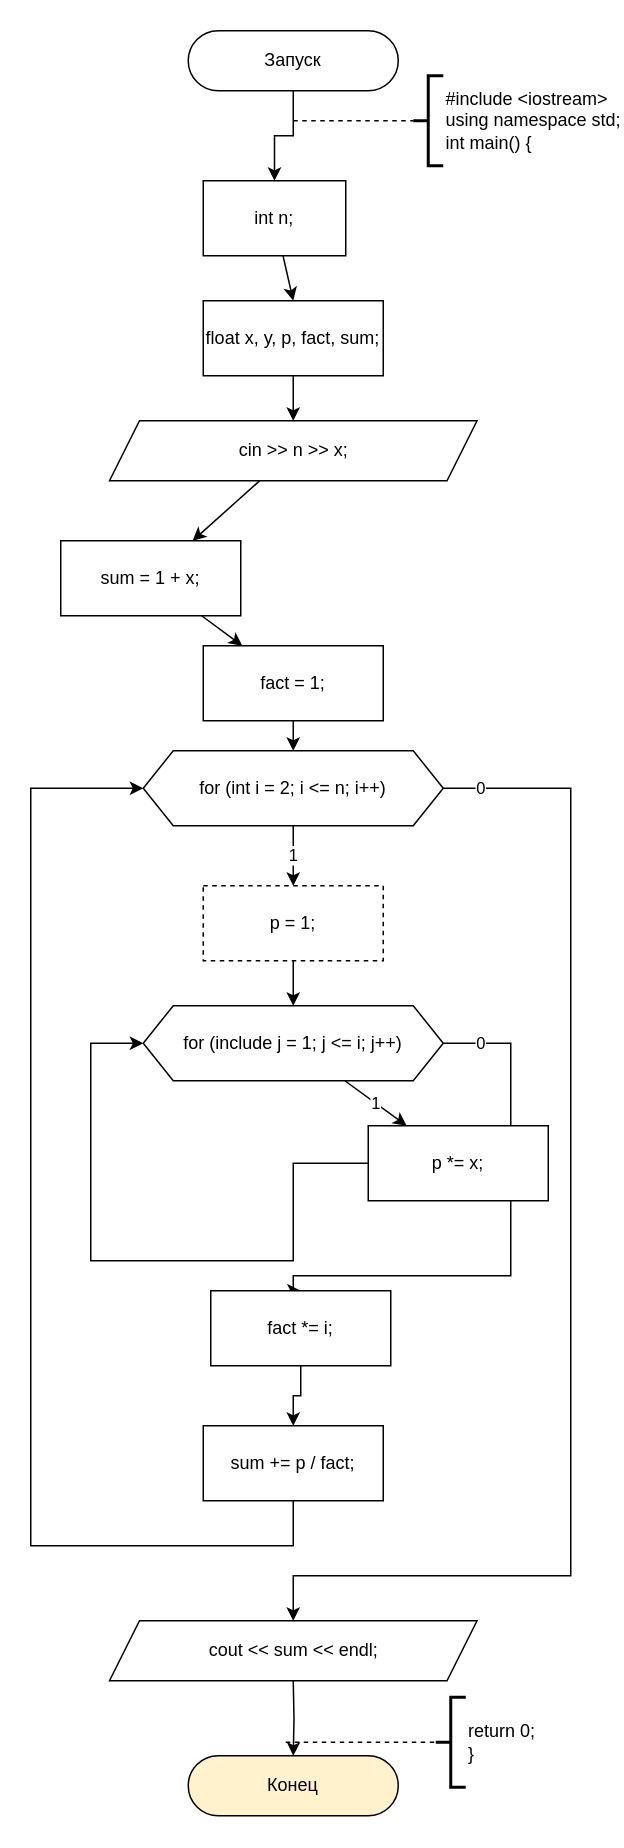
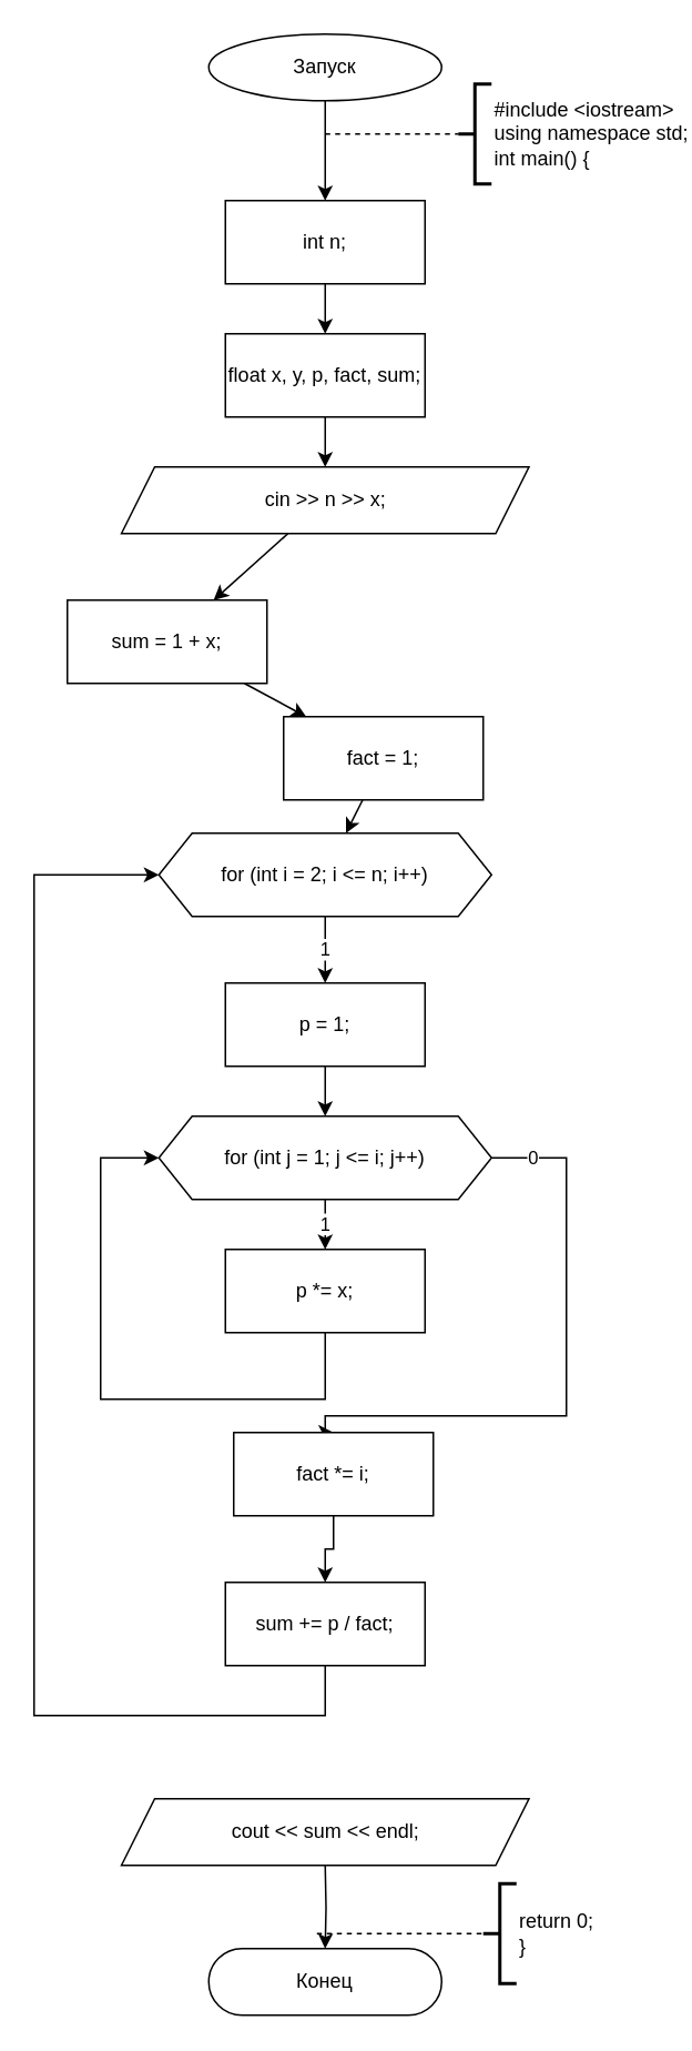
  <mxCell id="0" />
  <mxCell id="1" parent="0" />
  <mxCell id="2" style="edgeStyle=orthogonalEdgeStyle;rounded=0;orthogonalLoop=1;jettySize=auto;html=1;" parent="1" source="3" target="5" edge="1"><mxGeometry relative="1" as="geometry" /></mxCell>
- <mxCell id="3" value="Запуск" style="rounded=1;whiteSpace=wrap;html=1;arcSize=50;" parent="1" vertex="1"><mxGeometry x="125" y="20" width="140" height="40" as="geometry" /></mxCell>
+ <mxCell id="3" value="Запуск" style="ellipse;whiteSpace=wrap;html=1;arcSize=50;" parent="1" vertex="1"><mxGeometry x="125" y="20" width="140" height="40" as="geometry" /></mxCell>
  <mxCell id="4" style="edgeStyle=none;html=1;" parent="1" source="5" edge="1"><mxGeometry relative="1" as="geometry"><mxPoint x="195" y="200" as="targetPoint" /></mxGeometry></mxCell>
- <mxCell id="5" value="int n;" style="rounded=0;whiteSpace=wrap;html=1;" parent="1" vertex="1"><mxGeometry x="135" y="120" width="95" height="50" as="geometry" /></mxCell>
+ <mxCell id="5" value="int n;" style="rounded=0;whiteSpace=wrap;html=1;" parent="1" vertex="1"><mxGeometry x="135" y="120" width="120" height="50" as="geometry" /></mxCell>
  <mxCell id="6" value="#include &amp;lt;iostream&amp;gt;&lt;br&gt;using namespace std;&lt;br&gt;int main() {" style="strokeWidth=2;html=1;shape=mxgraph.flowchart.annotation_2;align=left;labelPosition=right;pointerEvents=1;" parent="1" vertex="1"><mxGeometry x="275" y="50" width="20" height="60" as="geometry" /></mxCell>
  <mxCell id="7" value="" style="endArrow=none;dashed=1;html=1;entryX=0;entryY=0.5;entryDx=0;entryDy=0;entryPerimeter=0;" parent="1" target="6" edge="1"><mxGeometry width="50" height="50" relative="1" as="geometry"><mxPoint x="195" y="80" as="sourcePoint" /><mxPoint x="285" y="70" as="targetPoint" /></mxGeometry></mxCell>
- <mxCell id="8" value="Конец" style="rounded=1;whiteSpace=wrap;html=1;arcSize=50;fillColor=#fff2cc;" parent="1" vertex="1"><mxGeometry x="125" y="1170" width="140" height="40" as="geometry" /></mxCell>
+ <mxCell id="8" value="Конец" style="rounded=1;whiteSpace=wrap;html=1;arcSize=50;" parent="1" vertex="1"><mxGeometry x="125" y="1170" width="140" height="40" as="geometry" /></mxCell>
  <mxCell id="9" value="return 0;&lt;br&gt;}" style="strokeWidth=2;html=1;shape=mxgraph.flowchart.annotation_2;align=left;labelPosition=right;pointerEvents=1;" parent="1" vertex="1"><mxGeometry x="290" y="1131" width="20" height="60" as="geometry" /></mxCell>
  <mxCell id="10" value="" style="endArrow=none;dashed=1;html=1;entryX=0;entryY=0.5;entryDx=0;entryDy=0;entryPerimeter=0;" parent="1" edge="1"><mxGeometry width="50" height="50" relative="1" as="geometry"><mxPoint x="190" y="1161" as="sourcePoint" /><mxPoint x="290" y="1161" as="targetPoint" /></mxGeometry></mxCell>
  <mxCell id="11" style="edgeStyle=orthogonalEdgeStyle;rounded=0;html=1;entryX=0.5;entryY=0;entryDx=0;entryDy=0;" parent="1" target="8" edge="1"><mxGeometry relative="1" as="geometry"><mxPoint x="195" y="1120" as="sourcePoint" /></mxGeometry></mxCell>
  <mxCell id="12" style="edgeStyle=none;html=1;" parent="1" source="13" target="15" edge="1"><mxGeometry relative="1" as="geometry" /></mxCell>
  <mxCell id="13" value="float x, y, p, fact, sum;" style="rounded=0;whiteSpace=wrap;html=1;" parent="1" vertex="1"><mxGeometry x="135" y="200" width="120" height="50" as="geometry" /></mxCell>
  <mxCell id="14" value="" style="edgeStyle=none;html=1;" edge="1" parent="1" source="15" target="17"><mxGeometry relative="1" as="geometry" /></mxCell>
  <mxCell id="15" value="cin &amp;gt;&amp;gt; n &amp;gt;&amp;gt; x;" style="shape=parallelogram;perimeter=parallelogramPerimeter;whiteSpace=wrap;html=1;fixedSize=1;" parent="1" vertex="1"><mxGeometry x="72.5" y="280" width="245" height="40" as="geometry" /></mxCell>
  <mxCell id="16" value="" style="edgeStyle=none;html=1;" edge="1" parent="1" source="17" target="19"><mxGeometry relative="1" as="geometry" /></mxCell>
  <mxCell id="17" value="sum = 1 + x;" style="rounded=0;whiteSpace=wrap;html=1;" vertex="1" parent="1"><mxGeometry x="40" y="360" width="120" height="50" as="geometry" /></mxCell>
  <mxCell id="18" value="" style="edgeStyle=none;html=1;" edge="1" parent="1" source="19" target="22"><mxGeometry relative="1" as="geometry" /></mxCell>
- <mxCell id="19" value="fact = 1;" style="rounded=0;whiteSpace=wrap;html=1;" vertex="1" parent="1"><mxGeometry x="135" y="430" width="120" height="50" as="geometry" /></mxCell>
+ <mxCell id="19" value="fact = 1;" style="rounded=0;whiteSpace=wrap;html=1;" vertex="1" parent="1"><mxGeometry x="170" y="430" width="120" height="50" as="geometry" /></mxCell>
  <mxCell id="20" value="1" style="edgeStyle=none;html=1;" edge="1" parent="1" source="22" target="24"><mxGeometry relative="1" as="geometry" /></mxCell>
- <mxCell id="21" value="0" style="edgeStyle=orthogonalEdgeStyle;rounded=0;html=1;entryX=0.5;entryY=0;entryDx=0;entryDy=0;" edge="1" parent="1" source="22" target="34"><mxGeometry x="-0.939" relative="1" as="geometry"><Array as="points"><mxPoint x="380" y="525" /><mxPoint x="380" y="1050" /><mxPoint x="195" y="1050" /></Array><mxPoint as="offset" /></mxGeometry></mxCell>
  <mxCell id="22" value="for (int i = 2; i &lt;= n; i++)" style="shape=hexagon;perimeter=hexagonPerimeter2;whiteSpace=wrap;html=1;fixedSize=1;" vertex="1" parent="1"><mxGeometry x="95" y="500" width="200" height="50" as="geometry" /></mxCell>
  <mxCell id="23" value="" style="edgeStyle=none;html=1;" edge="1" parent="1" source="24" target="27"><mxGeometry relative="1" as="geometry" /></mxCell>
- <mxCell id="24" value="p = 1;" style="rounded=0;whiteSpace=wrap;html=1;dashed=1;" vertex="1" parent="1"><mxGeometry x="135" y="590" width="120" height="50" as="geometry" /></mxCell>
+ <mxCell id="24" value="p = 1;" style="rounded=0;whiteSpace=wrap;html=1;" vertex="1" parent="1"><mxGeometry x="135" y="590" width="120" height="50" as="geometry" /></mxCell>
  <mxCell id="25" value="1" style="edgeStyle=none;html=1;" edge="1" parent="1" source="27" target="29"><mxGeometry relative="1" as="geometry" /></mxCell>
  <mxCell id="26" value="0" style="edgeStyle=orthogonalEdgeStyle;rounded=0;html=1;entryX=0.5;entryY=0;entryDx=0;entryDy=0;" edge="1" parent="1" source="27" target="33"><mxGeometry x="-0.863" relative="1" as="geometry"><mxPoint x="320" y="770" as="targetPoint" /><Array as="points"><mxPoint x="340" y="695" /><mxPoint x="340" y="850" /><mxPoint x="195" y="850" /></Array><mxPoint as="offset" /></mxGeometry></mxCell>
- <mxCell id="27" value="for (include j = 1; j &lt;= i; j++)" style="shape=hexagon;perimeter=hexagonPerimeter2;whiteSpace=wrap;html=1;fixedSize=1;" vertex="1" parent="1"><mxGeometry x="95" y="670" width="200" height="50" as="geometry" /></mxCell>
+ <mxCell id="27" value="for (int j = 1; j &lt;= i; j++)" style="shape=hexagon;perimeter=hexagonPerimeter2;whiteSpace=wrap;html=1;fixedSize=1;" vertex="1" parent="1"><mxGeometry x="95" y="670" width="200" height="50" as="geometry" /></mxCell>
  <mxCell id="28" style="edgeStyle=orthogonalEdgeStyle;html=1;rounded=0;entryX=0;entryY=0.5;entryDx=0;entryDy=0;" edge="1" parent="1" source="29" target="27"><mxGeometry relative="1" as="geometry"><mxPoint x="195" y="880" as="targetPoint" /><Array as="points"><mxPoint x="195" y="840" /><mxPoint x="60" y="840" /><mxPoint x="60" y="695" /></Array></mxGeometry></mxCell>
- <mxCell id="29" value="p *= x;" style="rounded=0;whiteSpace=wrap;html=1;" vertex="1" parent="1"><mxGeometry x="245" y="750" width="120" height="50" as="geometry" /></mxCell>
+ <mxCell id="29" value="p *= x;" style="rounded=0;whiteSpace=wrap;html=1;" vertex="1" parent="1"><mxGeometry x="135" y="750" width="120" height="50" as="geometry" /></mxCell>
  <mxCell id="30" style="edgeStyle=orthogonalEdgeStyle;rounded=0;html=1;entryX=0;entryY=0.5;entryDx=0;entryDy=0;" edge="1" parent="1" source="31" target="22"><mxGeometry relative="1" as="geometry"><Array as="points"><mxPoint x="195" y="1030" /><mxPoint x="20" y="1030" /><mxPoint x="20" y="525" /></Array></mxGeometry></mxCell>
  <mxCell id="31" value="sum += p / fact;" style="rounded=0;whiteSpace=wrap;html=1;" vertex="1" parent="1"><mxGeometry x="135" y="950" width="120" height="50" as="geometry" /></mxCell>
  <mxCell id="32" value="" style="edgeStyle=orthogonalEdgeStyle;rounded=0;html=1;" edge="1" parent="1" source="33" target="31"><mxGeometry relative="1" as="geometry" /></mxCell>
  <mxCell id="33" value="fact *= i;" style="rounded=0;whiteSpace=wrap;html=1;" vertex="1" parent="1"><mxGeometry x="140" y="860" width="120" height="50" as="geometry" /></mxCell>
  <mxCell id="34" value="cout &lt;&lt; sum &lt;&lt; endl;" style="shape=parallelogram;perimeter=parallelogramPerimeter;whiteSpace=wrap;html=1;fixedSize=1;" vertex="1" parent="1"><mxGeometry x="72.5" y="1080" width="245" height="40" as="geometry" /></mxCell>
